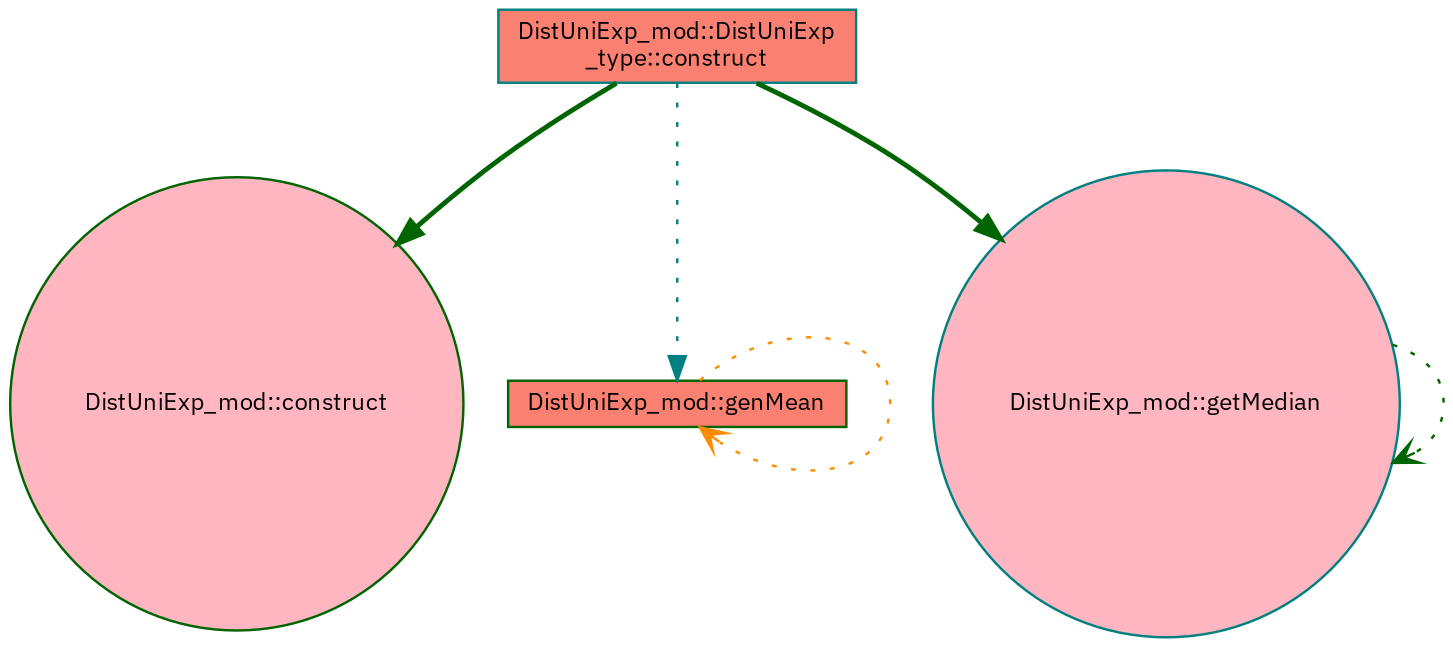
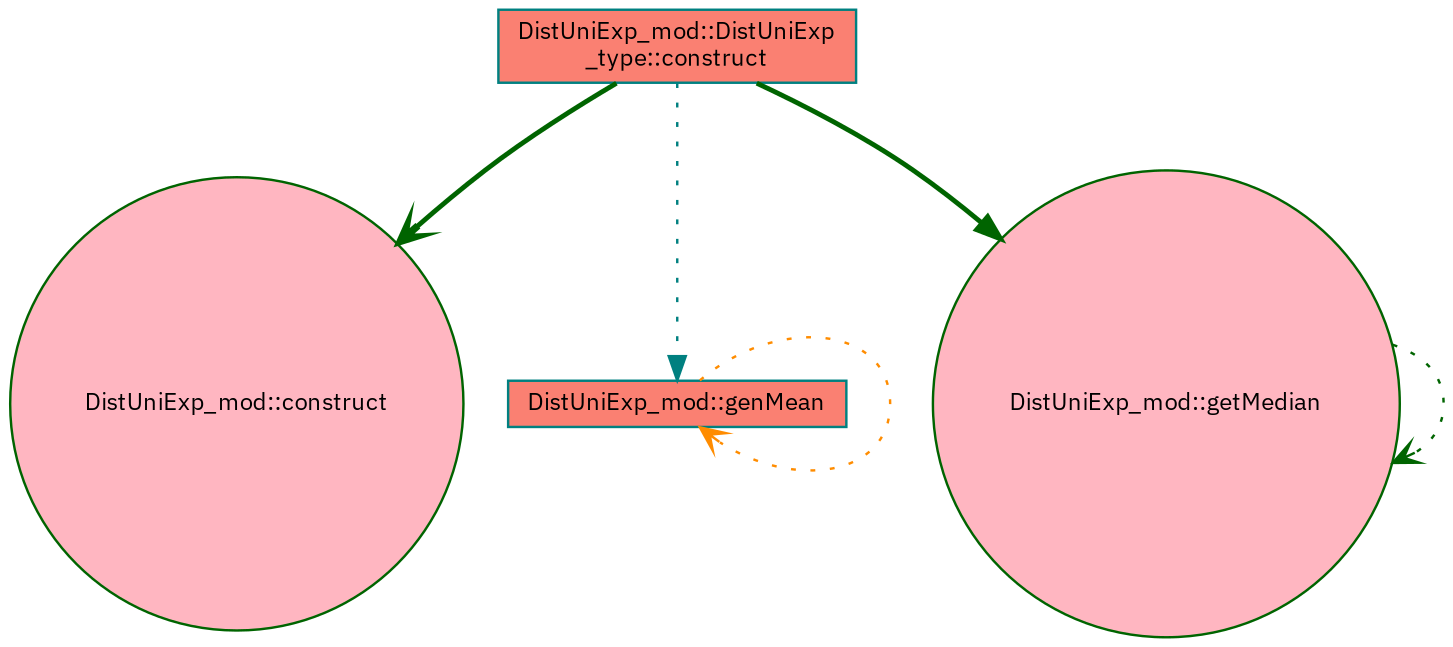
  digraph {
    fontname="IBM Plex Sans"
    rankdir=TB
    node [color=teal fillcolor=salmon fontname="IBM Plex Sans" fontsize=10 shape=box style=filled]
    edge [arrowhead=vee color=darkgreen fontname="IBM Plex Sans" fontsize=10 labelfontname=Helvetica labelfontsize=10 style=dotted]
    n1 [fontcolor=black height=0.2 label="DistUniExp_mod::DistUniExp\l_type::construct" width=0.4]
    n2 [color=darkgreen fillcolor=lightpink height=0.2 label="DistUniExp_mod::construct" shape=circle width=0.4]
-   n3 [color=darkgreen height=0.2 label="DistUniExp_mod::genMean" width=0.4]
-   n4 [fillcolor=lightpink height=0.2 label="DistUniExp_mod::getMedian" shape=circle width=0.4]
-   n1 -> n2 [arrowhead=normal style=bold]
+   n3 [height=0.2 label="DistUniExp_mod::genMean" width=0.4]
+   n4 [color=darkgreen fillcolor=lightpink height=0.2 label="DistUniExp_mod::getMedian" shape=circle width=0.4]
+   n1 -> n2 [style=bold]
    n1 -> n3 [arrowhead=normal color=teal]
    n1 -> n4 [arrowhead=normal style=bold]
    n3 -> n3 [color=darkorange]
    n4 -> n4
  }
